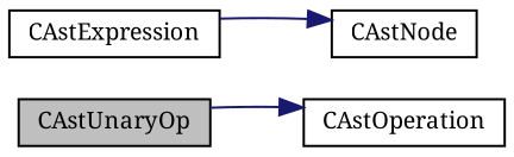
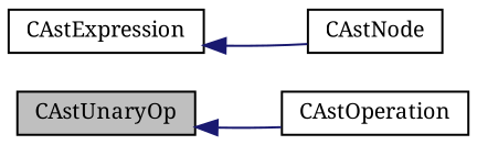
  digraph {
    fontname="Noto Serif"
    rankdir=LR
    node [color=black fillcolor=white fontname="Noto Serif" fontsize=10 shape=record style=filled]
    edge [color=midnightblue dir=back fontname="Noto Serif" fontsize=10 labelfontname=Helvetica labelfontsize=10 style=solid]
    n1 [fillcolor=grey75 fontcolor=black height=0.2 label=CAstUnaryOp width=0.4]
    n2 [height=0.2 label=CAstOperation width=0.4]
    n3 [height=0.2 label=CAstExpression width=0.4]
    n4 [height=0.2 label=CAstNode width=0.4]
-   n2 -> n1
-   n4 -> n3
+   n1 -> n2
+   n3 -> n4
  }
